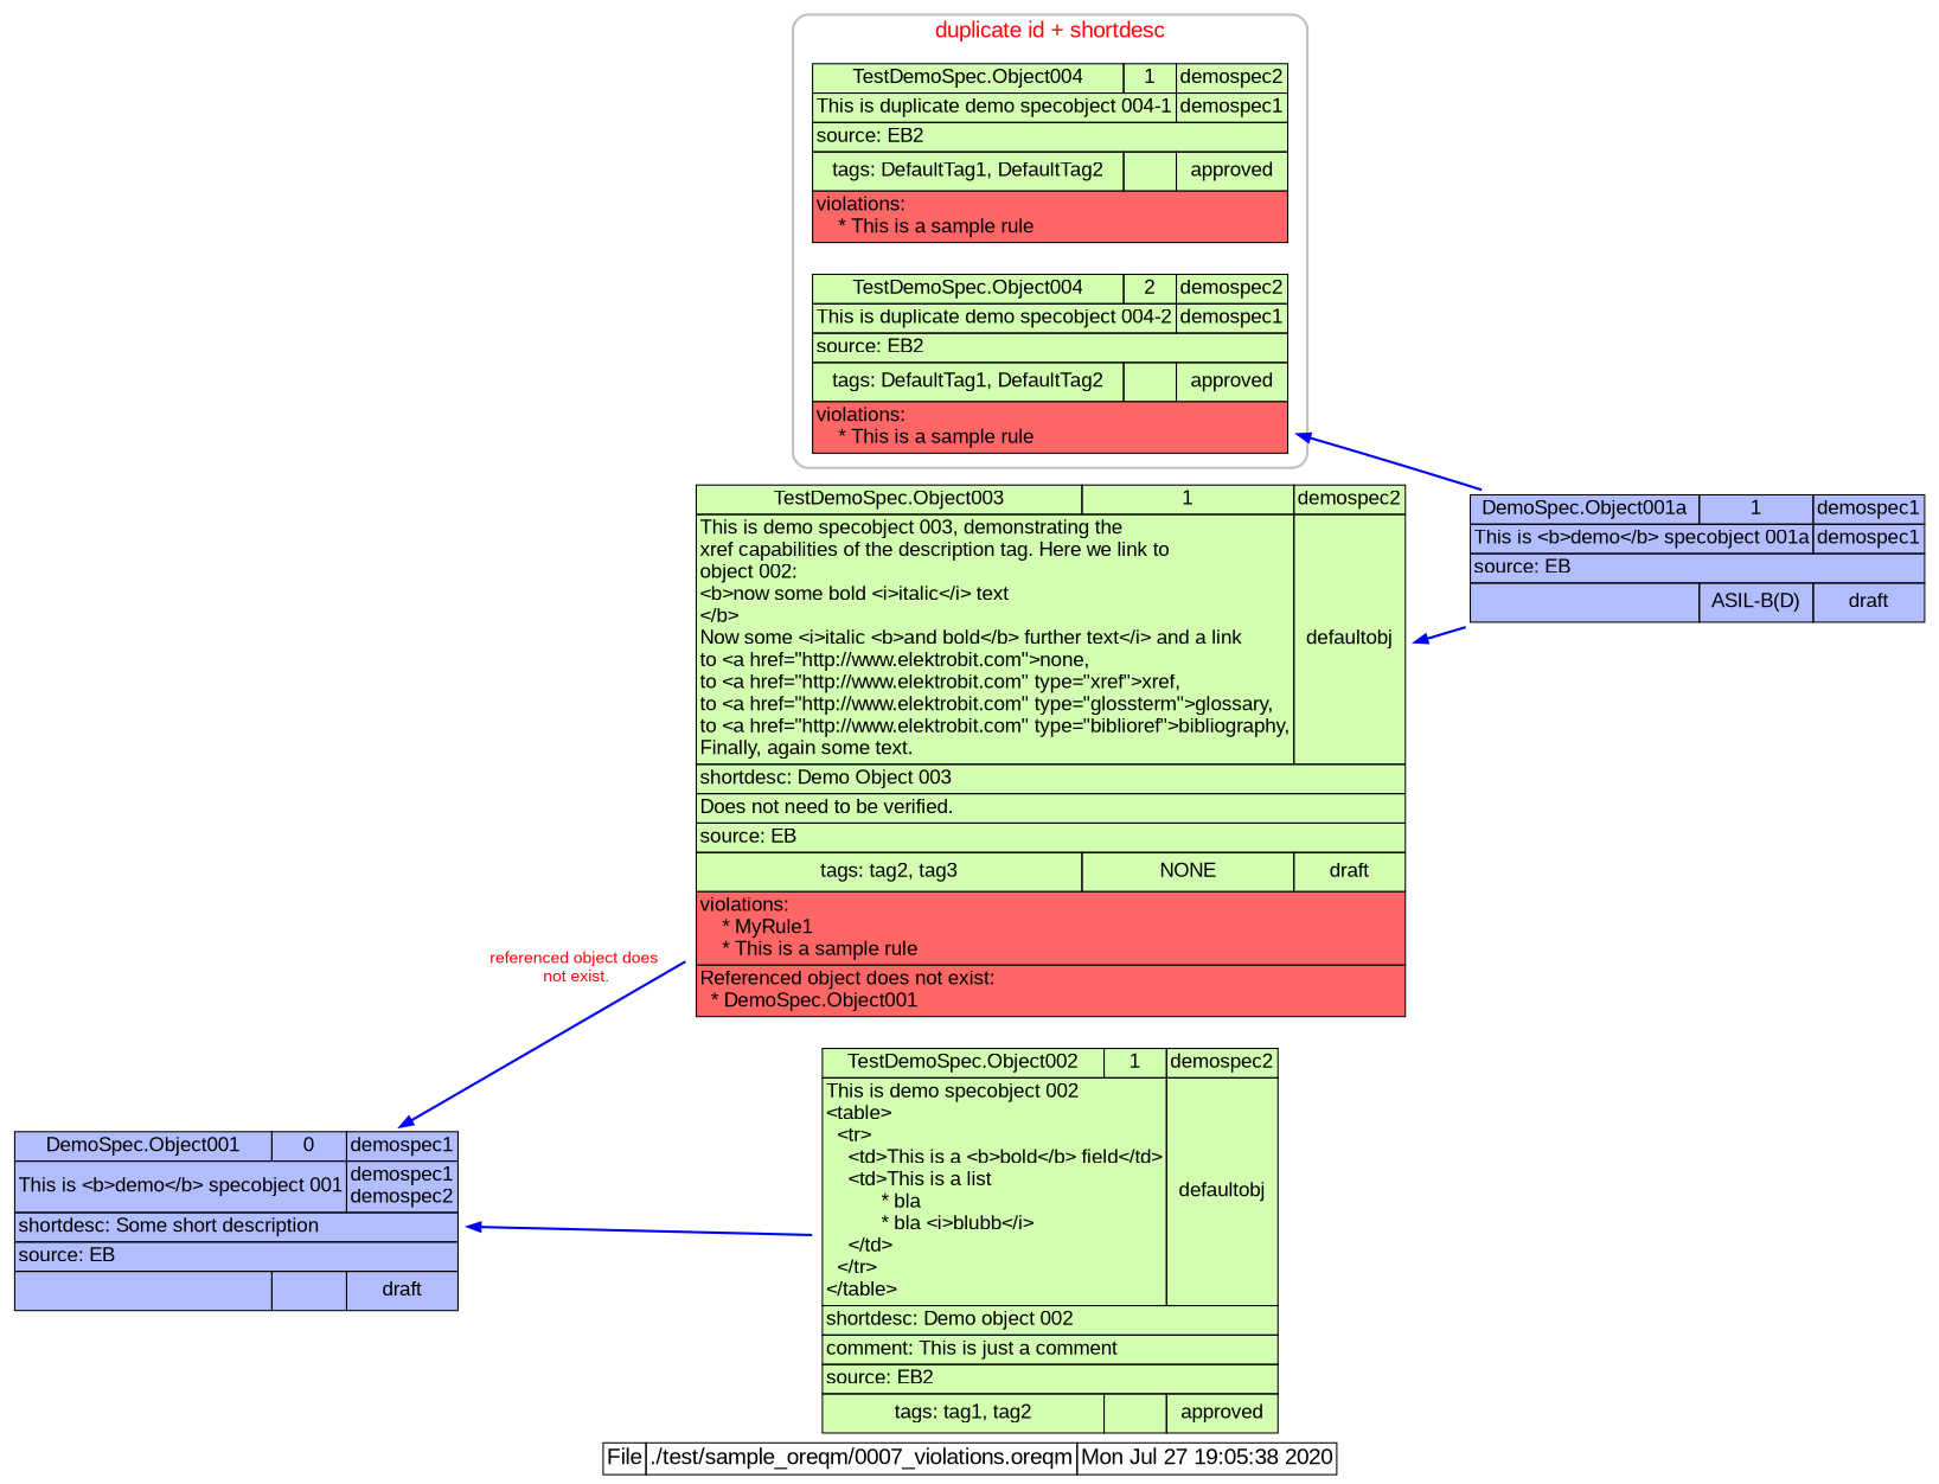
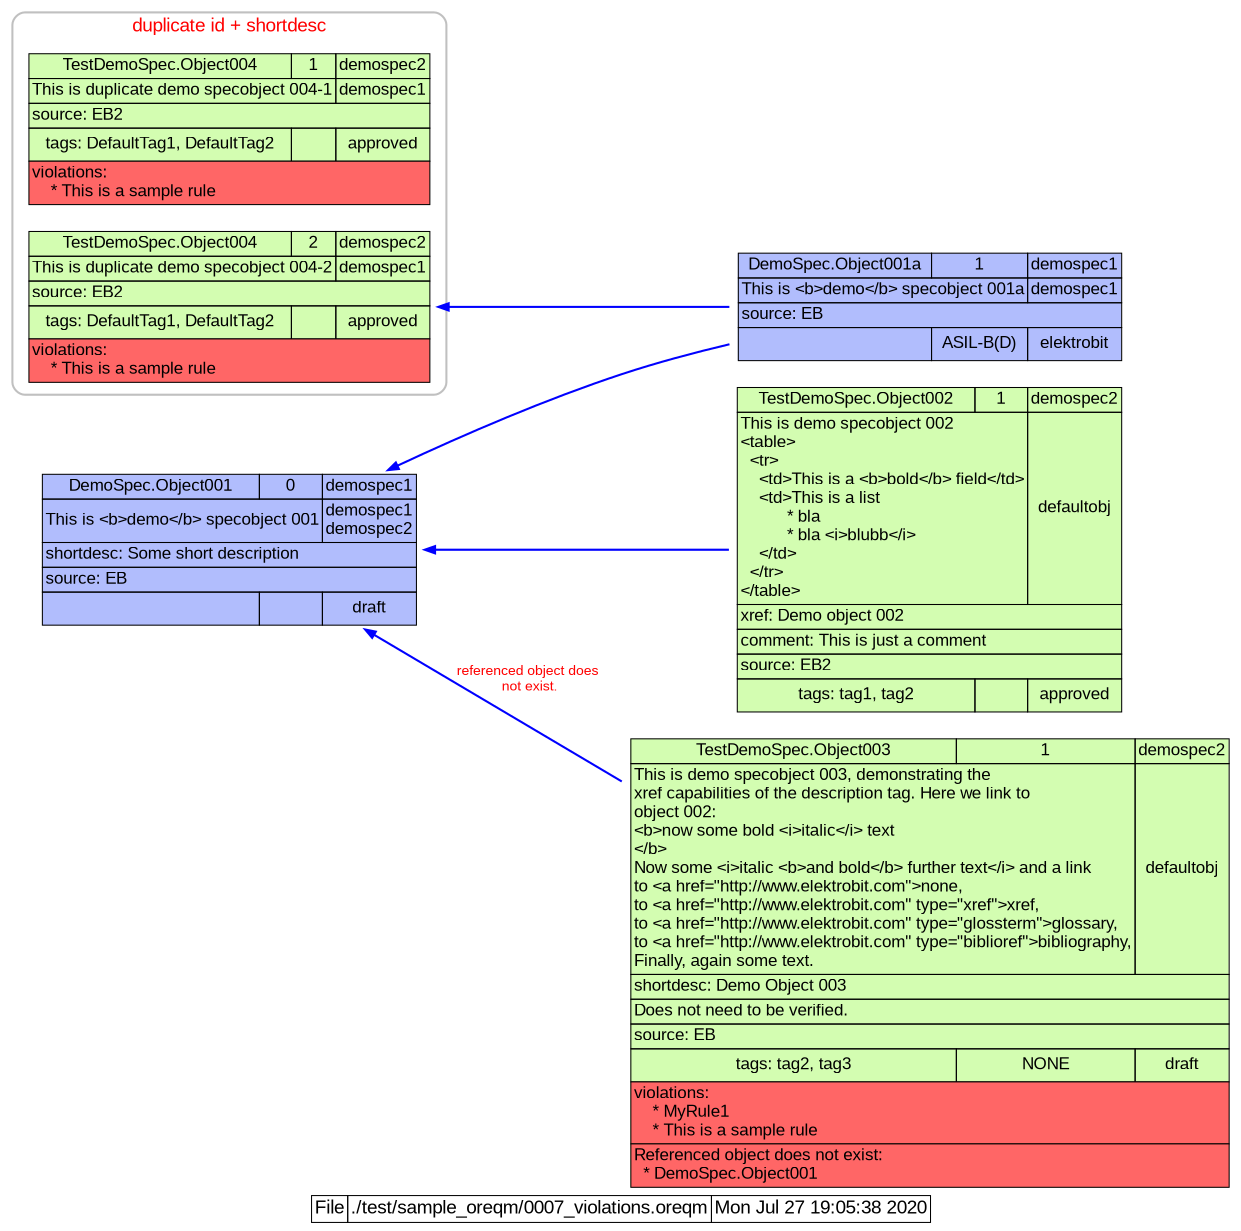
  digraph {
    fontcolor=black
    fontname=Arial
    fontsize=18
    label=<     <table border="0" cellspacing="0" cellborder="1">       <tr><td cellspacing="0" >File</td><td>./test/sample_oreqm/0007_violations.oreqm</td><td>Mon Jul 27 19:05:38 2020</td></tr>     </table>>
    labelloc=b
    rankdir=RL
    node [fontname=Arial fontsize=16 shape=plaintext]
    edge [arrowhead=normal arrowtail=normal color=blue dir=forward fontcolor=red fontname=Arial style=bold]
    n1 [label=<       <TABLE BGCOLOR="#D3FDB1" BORDER="0" CELLSPACING="0" CELLBORDER="1" COLOR="black" >         <TR><TD CELLSPACING="0" >TestDemoSpec.Object004</TD><TD>1</TD><TD>demospec2</TD></TR>         <TR><TD COLSPAN="2" ALIGN="LEFT">This is duplicate demo specobject 004-1<BR ALIGN="LEFT"/></TD><TD>demospec1</TD></TR>         <TR><TD COLSPAN="3" ALIGN="LEFT">source: EB2<BR ALIGN="LEFT"/></TD></TR>         <TR><TD>tags: DefaultTag1, DefaultTag2</TD><TD></TD><TD><TABLE BORDER="0"><TR><TD >approved</TD></TR></TABLE></TD></TR>         <TR><TD COLSPAN="3" ALIGN="LEFT" BGCOLOR="#FF6666">violations:<BR ALIGN="LEFT"/>  &nbsp;&nbsp;* This is a sample rule<BR ALIGN="LEFT"/></TD></TR>       </TABLE>>]
    n2 [label=<       <TABLE BGCOLOR="#D3FDB1" BORDER="0" CELLSPACING="0" CELLBORDER="1" COLOR="black" >         <TR><TD CELLSPACING="0" >TestDemoSpec.Object004</TD><TD>2</TD><TD>demospec2</TD></TR>         <TR><TD COLSPAN="2" ALIGN="LEFT">This is duplicate demo specobject 004-2<BR ALIGN="LEFT"/></TD><TD>demospec1</TD></TR>         <TR><TD COLSPAN="3" ALIGN="LEFT">source: EB2<BR ALIGN="LEFT"/></TD></TR>         <TR><TD>tags: DefaultTag1, DefaultTag2</TD><TD></TD><TD><TABLE BORDER="0"><TR><TD >approved</TD></TR></TABLE></TD></TR>         <TR><TD COLSPAN="3" ALIGN="LEFT" BGCOLOR="#FF6666">violations:<BR ALIGN="LEFT"/>  &nbsp;&nbsp;* This is a sample rule<BR ALIGN="LEFT"/></TD></TR>       </TABLE>>]
    n3 [label=<       <TABLE BGCOLOR="#B1BDFD" BORDER="0" CELLSPACING="0" CELLBORDER="1" COLOR="black" >         <TR><TD CELLSPACING="0" >DemoSpec.Object001</TD><TD>0</TD><TD>demospec1</TD></TR>         <TR><TD COLSPAN="2" ALIGN="LEFT">This is &lt;b&gt;demo&lt;/b&gt; specobject 001<BR ALIGN="LEFT"/></TD><TD>demospec1<BR/>demospec2</TD></TR>         <TR><TD COLSPAN="3" ALIGN="LEFT">shortdesc: Some short description<BR ALIGN="LEFT"/></TD></TR>         <TR><TD COLSPAN="3" ALIGN="LEFT">source: EB<BR ALIGN="LEFT"/></TD></TR>         <TR><TD></TD><TD></TD><TD><TABLE BORDER="0"><TR><TD >draft</TD></TR></TABLE></TD></TR>       </TABLE>>]
-   n4 [label=<       <TABLE BGCOLOR="#B1BDFD" BORDER="0" CELLSPACING="0" CELLBORDER="1" COLOR="black" >         <TR><TD CELLSPACING="0" >DemoSpec.Object001a</TD><TD>1</TD><TD>demospec1</TD></TR>         <TR><TD COLSPAN="2" ALIGN="LEFT">This is &lt;b&gt;demo&lt;/b&gt; specobject 001a<BR ALIGN="LEFT"/></TD><TD>demospec1</TD></TR>         <TR><TD COLSPAN="3" ALIGN="LEFT">source: EB<BR ALIGN="LEFT"/></TD></TR>         <TR><TD></TD><TD>ASIL-B(D)</TD><TD><TABLE BORDER="0"><TR><TD >draft</TD></TR></TABLE></TD></TR>       </TABLE>>]
-   n5 [label=<       <TABLE BGCOLOR="#D3FDB1" BORDER="0" CELLSPACING="0" CELLBORDER="1" COLOR="black" >         <TR><TD CELLSPACING="0" >TestDemoSpec.Object002</TD><TD>1</TD><TD>demospec2</TD></TR>         <TR><TD COLSPAN="2" ALIGN="LEFT">This is demo specobject 002<BR ALIGN="LEFT"/>&lt;table&gt;<BR ALIGN="LEFT"/>  &lt;tr&gt;<BR ALIGN="LEFT"/>    &lt;td&gt;This is a &lt;b&gt;bold&lt;/b&gt; field&lt;/td&gt;<BR ALIGN="LEFT"/>    &lt;td&gt;This is a list<BR ALIGN="LEFT"/>        &nbsp;&nbsp;* bla<BR ALIGN="LEFT"/>        &nbsp;&nbsp;* bla &lt;i&gt;blubb&lt;/i&gt;<BR ALIGN="LEFT"/>    &lt;/td&gt;<BR ALIGN="LEFT"/>  &lt;/tr&gt;<BR ALIGN="LEFT"/>&lt;/table&gt;<BR ALIGN="LEFT"/></TD><TD>defaultobj</TD></TR>         <TR><TD COLSPAN="3" ALIGN="LEFT">shortdesc: Demo object 002<BR ALIGN="LEFT"/></TD></TR>         <TR><TD COLSPAN="3" ALIGN="LEFT">comment: This is just a comment<BR ALIGN="LEFT"/></TD></TR>         <TR><TD COLSPAN="3" ALIGN="LEFT">source: EB2<BR ALIGN="LEFT"/></TD></TR>         <TR><TD>tags: tag1, tag2</TD><TD></TD><TD><TABLE BORDER="0"><TR><TD >approved</TD></TR></TABLE></TD></TR>       </TABLE>>]
+   n4 [label=<       <TABLE BGCOLOR="#B1BDFD" BORDER="0" CELLSPACING="0" CELLBORDER="1" COLOR="black" >         <TR><TD CELLSPACING="0" >DemoSpec.Object001a</TD><TD>1</TD><TD>demospec1</TD></TR>         <TR><TD COLSPAN="2" ALIGN="LEFT">This is &lt;b&gt;demo&lt;/b&gt; specobject 001a<BR ALIGN="LEFT"/></TD><TD>demospec1</TD></TR>         <TR><TD COLSPAN="3" ALIGN="LEFT">source: EB<BR ALIGN="LEFT"/></TD></TR>         <TR><TD></TD><TD>ASIL-B(D)</TD><TD><TABLE BORDER="0"><TR><TD >elektrobit</TD></TR></TABLE></TD></TR>       </TABLE>>]
+   n5 [label=<       <TABLE BGCOLOR="#D3FDB1" BORDER="0" CELLSPACING="0" CELLBORDER="1" COLOR="black" >         <TR><TD CELLSPACING="0" >TestDemoSpec.Object002</TD><TD>1</TD><TD>demospec2</TD></TR>         <TR><TD COLSPAN="2" ALIGN="LEFT">This is demo specobject 002<BR ALIGN="LEFT"/>&lt;table&gt;<BR ALIGN="LEFT"/>  &lt;tr&gt;<BR ALIGN="LEFT"/>    &lt;td&gt;This is a &lt;b&gt;bold&lt;/b&gt; field&lt;/td&gt;<BR ALIGN="LEFT"/>    &lt;td&gt;This is a list<BR ALIGN="LEFT"/>        &nbsp;&nbsp;* bla<BR ALIGN="LEFT"/>        &nbsp;&nbsp;* bla &lt;i&gt;blubb&lt;/i&gt;<BR ALIGN="LEFT"/>    &lt;/td&gt;<BR ALIGN="LEFT"/>  &lt;/tr&gt;<BR ALIGN="LEFT"/>&lt;/table&gt;<BR ALIGN="LEFT"/></TD><TD>defaultobj</TD></TR>         <TR><TD COLSPAN="3" ALIGN="LEFT">xref: Demo object 002<BR ALIGN="LEFT"/></TD></TR>         <TR><TD COLSPAN="3" ALIGN="LEFT">comment: This is just a comment<BR ALIGN="LEFT"/></TD></TR>         <TR><TD COLSPAN="3" ALIGN="LEFT">source: EB2<BR ALIGN="LEFT"/></TD></TR>         <TR><TD>tags: tag1, tag2</TD><TD></TD><TD><TABLE BORDER="0"><TR><TD >approved</TD></TR></TABLE></TD></TR>       </TABLE>>]
    n6 [label=<       <TABLE BGCOLOR="#D3FDB1" BORDER="0" CELLSPACING="0" CELLBORDER="1" COLOR="black" >         <TR><TD CELLSPACING="0" >TestDemoSpec.Object003</TD><TD>1</TD><TD>demospec2</TD></TR>         <TR><TD COLSPAN="2" ALIGN="LEFT">This is demo specobject 003, demonstrating the<BR ALIGN="LEFT"/>xref capabilities of the description tag. Here we link to<BR ALIGN="LEFT"/>object 002:<BR ALIGN="LEFT"/>&lt;b&gt;now some bold &lt;i&gt;italic&lt;/i&gt; text&nbsp;<BR ALIGN="LEFT"/>&lt;/b&gt;<BR ALIGN="LEFT"/>Now some &lt;i&gt;italic &lt;b&gt;and bold&lt;/b&gt; further text&lt;/i&gt; and a link<BR ALIGN="LEFT"/>to &lt;a href=&quot;http://www.elektrobit.com&quot;&gt;none,<BR ALIGN="LEFT"/>to &lt;a href=&quot;http://www.elektrobit.com&quot; type=&quot;xref&quot;&gt;xref,<BR ALIGN="LEFT"/>to &lt;a href=&quot;http://www.elektrobit.com&quot; type=&quot;glossterm&quot;&gt;glossary,<BR ALIGN="LEFT"/>to &lt;a href=&quot;http://www.elektrobit.com&quot; type=&quot;biblioref&quot;&gt;bibliography,<BR ALIGN="LEFT"/>Finally, again some text.<BR ALIGN="LEFT"/></TD><TD>defaultobj</TD></TR>         <TR><TD COLSPAN="3" ALIGN="LEFT">shortdesc: Demo Object 003<BR ALIGN="LEFT"/></TD></TR>         <TR><TD COLSPAN="3" ALIGN="LEFT">Does not need to be verified.<BR ALIGN="LEFT"/></TD></TR>         <TR><TD COLSPAN="3" ALIGN="LEFT">source: EB<BR ALIGN="LEFT"/></TD></TR>         <TR><TD>tags: tag2, tag3</TD><TD>NONE</TD><TD><TABLE BORDER="0"><TR><TD >draft</TD></TR></TABLE></TD></TR>         <TR><TD COLSPAN="3" ALIGN="LEFT" BGCOLOR="#FF6666">violations:<BR ALIGN="LEFT"/>  &nbsp;&nbsp;* MyRule1<BR ALIGN="LEFT"/>  &nbsp;&nbsp;* This is a sample rule<BR ALIGN="LEFT"/></TD></TR>         <TR><TD COLSPAN="3" ALIGN="LEFT" BGCOLOR="#FF6666">Referenced object does not exist:<BR ALIGN="LEFT"/>&nbsp;&nbsp;*&nbsp;DemoSpec.Object001<BR ALIGN="LEFT"/></TD></TR>       </TABLE>>]
    subgraph cluster_1 {
      color=grey
      fontcolor=red
      label="duplicate id + shortdesc"
      labelloc=t
      penwidth=2
      style=rounded
      n1
      n2
    }
    n4 -> n2
-   n4 -> n6
+   n4 -> n3
    n5 -> n3
    n6 -> n3 [label="referenced object does \nnot exist."]
  }
